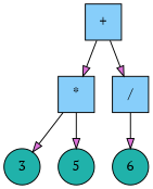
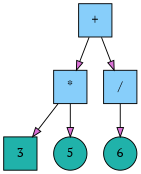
  digraph {
    fontname="PT Serif"
    node [fillcolor=lightseagreen fontname="PT Serif" shape=circle style=filled]
    edge [arrowType=normal fillcolor=orchid fontname="PT Serif"]
-   n1 [label=3]
+   n1 [label=3 shape=square]
    n2 [label=5]
    n3 [fillcolor=lightskyblue label="*" shape=square]
    n4 [label=6]
    n5 [fillcolor=lightskyblue label="/" shape=square]
    n6 [fillcolor=lightskyblue label="+" shape=square]
    n3 -> n1
    n3 -> n2
    n5 -> n4
    n6 -> n3
    n6 -> n5
  }
